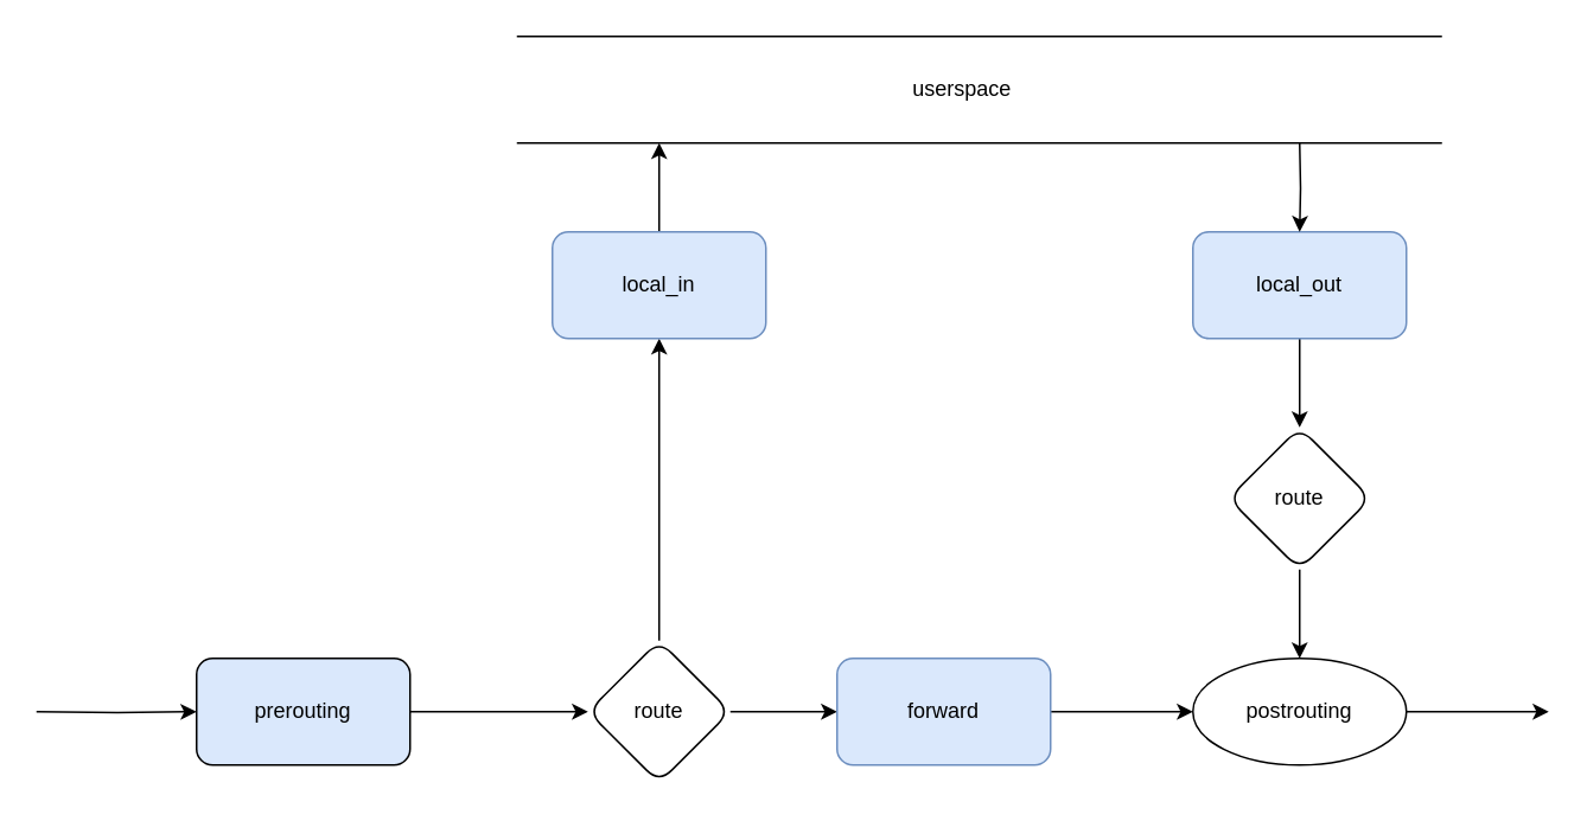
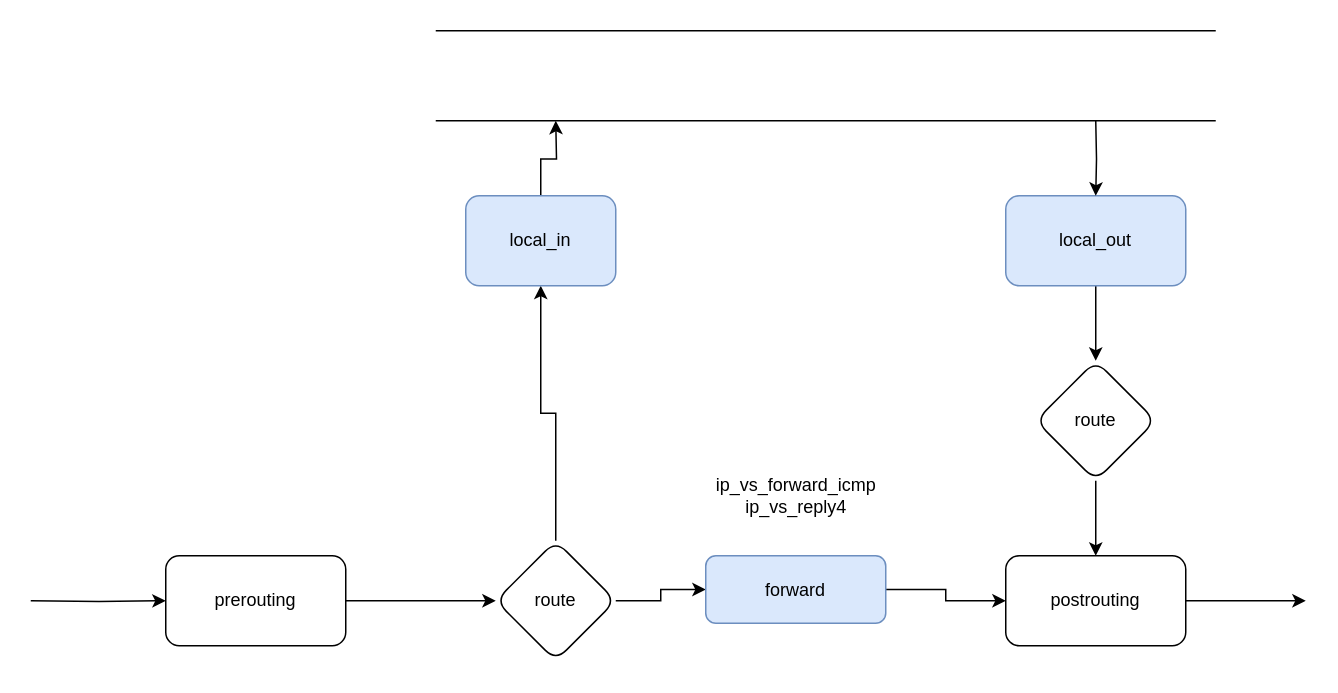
  <mxCell id="0" />
  <mxCell id="1" parent="0" />
  <mxCell id="2" value="" style="edgeStyle=orthogonalEdgeStyle;rounded=0;orthogonalLoop=1;jettySize=auto;html=1;" edge="1" parent="1" source="3" target="6"><mxGeometry relative="1" as="geometry" /></mxCell>
- <mxCell id="3" value="prerouting" style="rounded=1;whiteSpace=wrap;html=1;fillColor=#dae8fc;" vertex="1" parent="1"><mxGeometry x="110" y="370" width="120" height="60" as="geometry" /></mxCell>
+ <mxCell id="3" value="prerouting" style="rounded=1;whiteSpace=wrap;html=1;" vertex="1" parent="1"><mxGeometry x="110" y="370" width="120" height="60" as="geometry" /></mxCell>
  <mxCell id="4" value="" style="edgeStyle=orthogonalEdgeStyle;rounded=0;orthogonalLoop=1;jettySize=auto;html=1;" edge="1" parent="1" source="6" target="8"><mxGeometry relative="1" as="geometry" /></mxCell>
  <mxCell id="5" value="" style="edgeStyle=orthogonalEdgeStyle;rounded=0;orthogonalLoop=1;jettySize=auto;html=1;" edge="1" parent="1" source="6" target="10"><mxGeometry relative="1" as="geometry" /></mxCell>
  <mxCell id="6" value="route" style="rhombus;whiteSpace=wrap;html=1;rounded=1;" vertex="1" parent="1"><mxGeometry x="330" y="360" width="80" height="80" as="geometry" /></mxCell>
  <mxCell id="7" value="" style="edgeStyle=orthogonalEdgeStyle;rounded=0;orthogonalLoop=1;jettySize=auto;html=1;" edge="1" parent="1" source="8" target="17"><mxGeometry relative="1" as="geometry" /></mxCell>
- <mxCell id="8" value="forward" style="whiteSpace=wrap;html=1;rounded=1;fillColor=#dae8fc;strokeColor=#6c8ebf;" vertex="1" parent="1"><mxGeometry x="470" y="370" width="120" height="60" as="geometry" /></mxCell>
+ <mxCell id="8" value="forward" style="whiteSpace=wrap;html=1;rounded=1;fillColor=#dae8fc;strokeColor=#6c8ebf;" vertex="1" parent="1"><mxGeometry x="470" y="370" width="120" height="45" as="geometry" /></mxCell>
  <mxCell id="9" value="" style="edgeStyle=orthogonalEdgeStyle;rounded=0;orthogonalLoop=1;jettySize=auto;html=1;" edge="1" parent="1" source="10"><mxGeometry relative="1" as="geometry"><mxPoint x="370" y="80" as="targetPoint" /></mxGeometry></mxCell>
- <mxCell id="10" value="local_in" style="whiteSpace=wrap;html=1;rounded=1;fillColor=#dae8fc;strokeColor=#6c8ebf;" vertex="1" parent="1"><mxGeometry x="310" y="130" width="120" height="60" as="geometry" /></mxCell>
+ <mxCell id="10" value="local_in" style="whiteSpace=wrap;html=1;rounded=1;fillColor=#dae8fc;strokeColor=#6c8ebf;" vertex="1" parent="1"><mxGeometry x="310" y="130" width="100" height="60" as="geometry" /></mxCell>
  <mxCell id="11" value="" style="endArrow=none;html=1;rounded=0;" edge="1" parent="1"><mxGeometry width="50" height="50" relative="1" as="geometry"><mxPoint x="290" y="80" as="sourcePoint" /><mxPoint x="810" y="80" as="targetPoint" /></mxGeometry></mxCell>
  <mxCell id="12" value="" style="edgeStyle=orthogonalEdgeStyle;rounded=0;orthogonalLoop=1;jettySize=auto;html=1;" edge="1" parent="1" source="13" target="15"><mxGeometry relative="1" as="geometry" /></mxCell>
  <mxCell id="13" value="local_out" style="whiteSpace=wrap;html=1;rounded=1;fillColor=#dae8fc;strokeColor=#6c8ebf;" vertex="1" parent="1"><mxGeometry x="670" y="130" width="120" height="60" as="geometry" /></mxCell>
  <mxCell id="14" value="" style="edgeStyle=orthogonalEdgeStyle;rounded=0;orthogonalLoop=1;jettySize=auto;html=1;" edge="1" parent="1" source="15" target="17"><mxGeometry relative="1" as="geometry" /></mxCell>
  <mxCell id="15" value="route" style="rhombus;whiteSpace=wrap;html=1;rounded=1;" vertex="1" parent="1"><mxGeometry x="690" y="240" width="80" height="80" as="geometry" /></mxCell>
  <mxCell id="16" value="" style="edgeStyle=orthogonalEdgeStyle;rounded=0;orthogonalLoop=1;jettySize=auto;html=1;" edge="1" parent="1" source="17"><mxGeometry relative="1" as="geometry"><mxPoint x="870" y="400" as="targetPoint" /></mxGeometry></mxCell>
- <mxCell id="17" value="postrouting" style="ellipse;whiteSpace=wrap;html=1;" vertex="1" parent="1"><mxGeometry x="670" y="370" width="120" height="60" as="geometry" /></mxCell>
+ <mxCell id="17" value="postrouting" style="whiteSpace=wrap;html=1;rounded=1;" vertex="1" parent="1"><mxGeometry x="670" y="370" width="120" height="60" as="geometry" /></mxCell>
  <mxCell id="18" value="" style="edgeStyle=orthogonalEdgeStyle;rounded=0;orthogonalLoop=1;jettySize=auto;html=1;" edge="1" parent="1" target="3"><mxGeometry relative="1" as="geometry"><mxPoint x="20" y="400" as="sourcePoint" /></mxGeometry></mxCell>
  <mxCell id="19" value="" style="endArrow=none;html=1;rounded=0;" edge="1" parent="1"><mxGeometry width="50" height="50" relative="1" as="geometry"><mxPoint x="290" y="20" as="sourcePoint" /><mxPoint x="810" y="20" as="targetPoint" /></mxGeometry></mxCell>
  <mxCell id="20" value="" style="edgeStyle=orthogonalEdgeStyle;rounded=0;orthogonalLoop=1;jettySize=auto;html=1;" edge="1" parent="1" target="13"><mxGeometry relative="1" as="geometry"><mxPoint x="730" y="80" as="sourcePoint" /></mxGeometry></mxCell>
- <mxCell id="21" value="userspace" style="text;html=1;align=center;verticalAlign=middle;resizable=0;points=[];autosize=1;strokeColor=none;fillColor=none;" vertex="1" parent="1"><mxGeometry x="500" y="35" width="80" height="30" as="geometry" /></mxCell>
+ <mxCell id="22" value="ip_vs_forward_icmp&lt;br&gt;ip_vs_reply4" style="text;html=1;align=center;verticalAlign=middle;resizable=0;points=[];autosize=1;strokeColor=none;fillColor=none;" vertex="1" parent="1"><mxGeometry x="465" y="310" width="130" height="40" as="geometry" /></mxCell>
